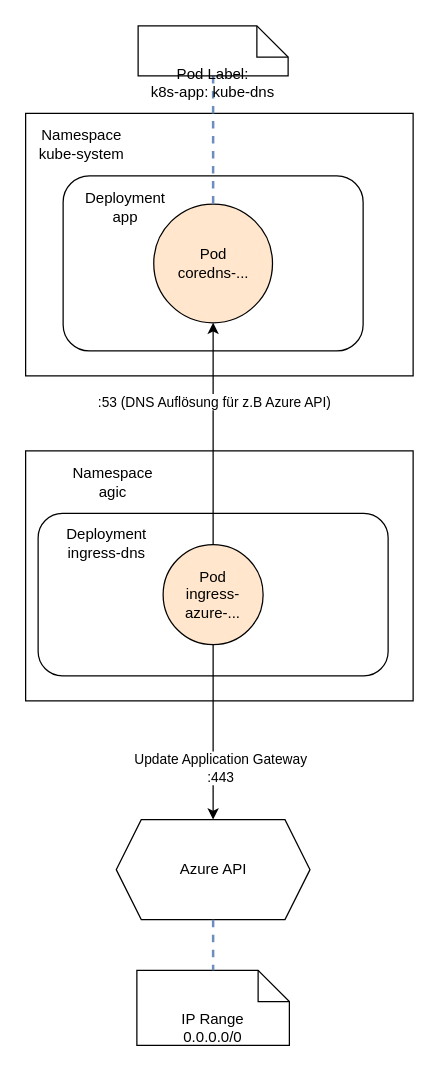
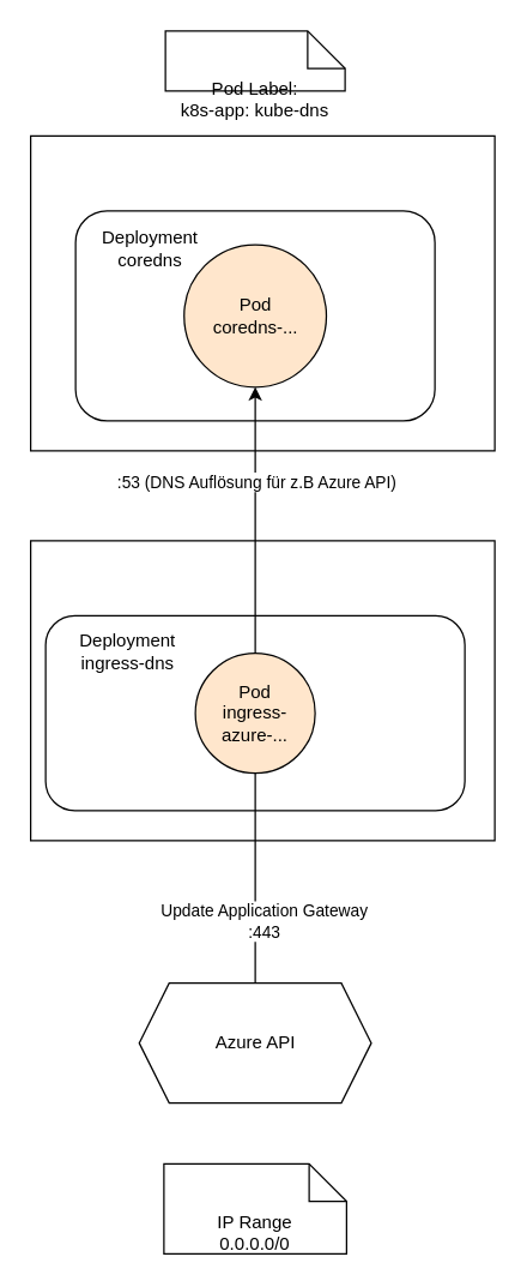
  <mxCell id="0" />
  <mxCell id="1" parent="0" />
  <mxCell id="2" value="" style="rounded=0;whiteSpace=wrap;html=1;" parent="1" vertex="1"><mxGeometry x="20" y="360" width="310" height="200" as="geometry" /></mxCell>
  <mxCell id="3" value="" style="rounded=1;whiteSpace=wrap;html=1;" parent="1" vertex="1"><mxGeometry x="30" y="410" width="280" height="130" as="geometry" /></mxCell>
- <mxCell id="4" style="edgeStyle=orthogonalEdgeStyle;rounded=0;orthogonalLoop=1;jettySize=auto;html=1;entryX=0.5;entryY=0;entryDx=0;entryDy=0;" edge="1" parent="1" source="6" target="18"><mxGeometry relative="1" as="geometry" /></mxCell>
+ <mxCell id="4" style="edgeStyle=orthogonalEdgeStyle;rounded=0;orthogonalLoop=1;jettySize=auto;html=1;entryX=0.5;entryY=0;entryDx=0;entryDy=0;endArrow=none;" edge="1" parent="1" source="6" target="18"><mxGeometry relative="1" as="geometry" /></mxCell>
  <mxCell id="5" value="Update Application Gateway&lt;br&gt;:443" style="edgeLabel;html=1;align=center;verticalAlign=middle;resizable=0;points=[];" vertex="1" connectable="0" parent="4"><mxGeometry x="0.205" y="-1" relative="1" as="geometry"><mxPoint x="6" y="14" as="offset" /></mxGeometry></mxCell>
  <mxCell id="6" value="Pod&lt;br&gt;ingress-azure-...&lt;br&gt;" style="ellipse;whiteSpace=wrap;html=1;aspect=fixed;fillColor=#ffe6cc;" parent="1" vertex="1"><mxGeometry x="130" y="435" width="80" height="80" as="geometry" /></mxCell>
- <mxCell id="7" value="Namespace&lt;br&gt;agic" style="text;html=1;strokeColor=none;fillColor=none;align=center;verticalAlign=middle;whiteSpace=wrap;rounded=0;" parent="1" vertex="1"><mxGeometry x="20" y="370" width="140" height="30" as="geometry" /></mxCell>
  <mxCell id="8" value="Deployment&lt;br&gt;ingress-dns" style="text;html=1;strokeColor=none;fillColor=none;align=center;verticalAlign=middle;whiteSpace=wrap;rounded=0;" parent="1" vertex="1"><mxGeometry x="40" y="419" width="90" height="30" as="geometry" /></mxCell>
  <mxCell id="9" value="" style="rounded=0;whiteSpace=wrap;html=1;" parent="1" vertex="1"><mxGeometry x="20" y="90" width="310" height="210" as="geometry" /></mxCell>
  <mxCell id="10" value="" style="rounded=1;whiteSpace=wrap;html=1;" parent="1" vertex="1"><mxGeometry x="50" y="140" width="240" height="140" as="geometry" /></mxCell>
  <mxCell id="11" value="Pod&lt;br&gt;coredns-..." style="ellipse;whiteSpace=wrap;html=1;aspect=fixed;fillColor=#ffe6cc;" parent="1" vertex="1"><mxGeometry x="122.5" y="162.5" width="95" height="95" as="geometry" /></mxCell>
- <mxCell id="12" value="Namespace&lt;br&gt;kube-system" style="text;html=1;strokeColor=none;fillColor=none;align=center;verticalAlign=middle;whiteSpace=wrap;rounded=0;" parent="1" vertex="1"><mxGeometry x="20" y="100" width="90" height="30" as="geometry" /></mxCell>
- <mxCell id="13" value="Deployment&lt;br&gt;app" style="text;html=1;strokeColor=none;fillColor=none;align=center;verticalAlign=middle;whiteSpace=wrap;rounded=0;" parent="1" vertex="1"><mxGeometry x="55" width="90" height="30" as="geometry" y="150" /></mxCell>
+ <mxCell id="13" value="Deployment&lt;br&gt;coredns" style="text;html=1;strokeColor=none;fillColor=none;align=center;verticalAlign=middle;whiteSpace=wrap;rounded=0;" parent="1" vertex="1"><mxGeometry x="55" width="90" height="30" as="geometry" y="150" /></mxCell>
  <mxCell id="14" style="edgeStyle=orthogonalEdgeStyle;rounded=0;orthogonalLoop=1;jettySize=auto;html=1;entryX=0.5;entryY=1;entryDx=0;entryDy=0;" parent="1" source="6" target="11" edge="1"><mxGeometry relative="1" as="geometry" /></mxCell>
  <mxCell id="15" value=":53 (DNS Auflösung für z.B Azure API)" style="edgeLabel;html=1;align=center;verticalAlign=middle;resizable=0;points=[];" parent="14" vertex="1" connectable="0"><mxGeometry x="0.375" y="-1" relative="1" as="geometry"><mxPoint x="-1" y="7" as="offset" /></mxGeometry></mxCell>
- <mxCell id="16" style="edgeStyle=orthogonalEdgeStyle;rounded=0;orthogonalLoop=1;jettySize=auto;html=1;endArrow=none;endFill=0;dashed=1;strokeWidth=2;fillColor=#dae8fc;strokeColor=#6c8ebf;" parent="1" source="17" target="11" edge="1"><mxGeometry relative="1" as="geometry" /></mxCell>
  <mxCell id="17" value="Pod Label:&lt;br style=&quot;border-color: var(--border-color);&quot;&gt;k8s-app: kube-dns" style="shape=note2;boundedLbl=1;whiteSpace=wrap;html=1;size=25;verticalAlign=top;align=center;" parent="1" vertex="1"><mxGeometry x="110" y="20" width="120" height="40" as="geometry" /></mxCell>
  <mxCell id="18" value="Azure API" style="shape=hexagon;perimeter=hexagonPerimeter2;whiteSpace=wrap;html=1;fixedSize=1;" vertex="1" parent="1"><mxGeometry x="92.5" y="655" width="155" height="80" as="geometry" /></mxCell>
  <mxCell id="19" value="IP Range&lt;br&gt;0.0.0.0/0" style="shape=note2;boundedLbl=1;whiteSpace=wrap;html=1;size=25;verticalAlign=top;align=center;" vertex="1" parent="1"><mxGeometry x="109" y="775.5" width="122" height="60" as="geometry" /></mxCell>
- <mxCell id="20" style="edgeStyle=orthogonalEdgeStyle;rounded=0;orthogonalLoop=1;jettySize=auto;html=1;entryX=0.5;entryY=0;entryDx=0;entryDy=0;entryPerimeter=0;endArrow=none;endFill=0;fillColor=#dae8fc;strokeColor=#6c8ebf;dashed=1;strokeWidth=2;exitX=0.5;exitY=1;exitDx=0;exitDy=0;" edge="1" parent="1" source="18" target="19"><mxGeometry relative="1" as="geometry"><mxPoint x="-200" y="523" as="sourcePoint" /><mxPoint x="-200" y="581" as="targetPoint" /></mxGeometry></mxCell>
